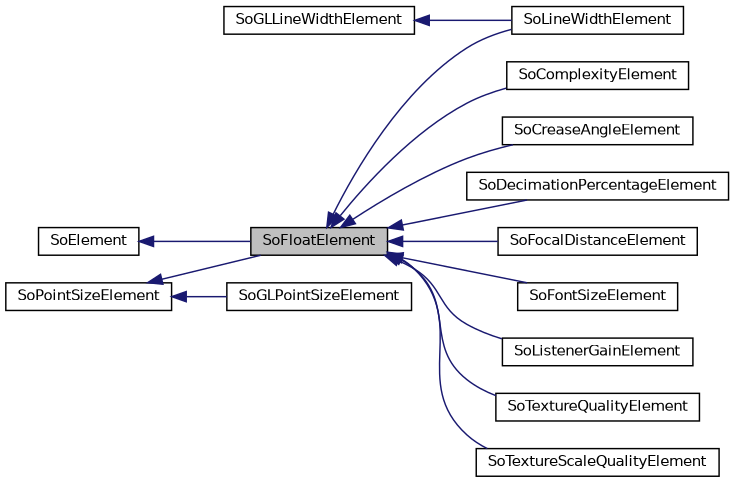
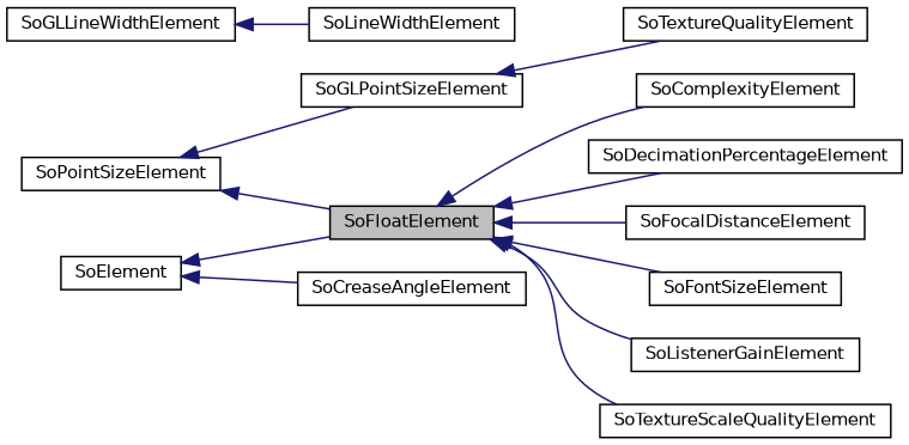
  digraph {
    rankdir=LR
    node [color=black fillcolor=white fontname=Helvetica fontsize=10 shape=record style=filled]
    edge [color=midnightblue dir=back fontname=Helvetica fontsize=10 labelfontname=Helvetica labelfontsize=10 style=solid]
    n1 [fillcolor=grey75 fontcolor=black height=0.2 label=SoFloatElement width=0.4]
    n2 [height=0.2 label=SoComplexityElement width=0.4]
    n3 [height=0.2 label=SoCreaseAngleElement width=0.4]
    n4 [height=0.2 label=SoDecimationPercentageElement width=0.4]
    n5 [height=0.2 label=SoFocalDistanceElement width=0.4]
    n6 [height=0.2 label=SoFontSizeElement width=0.4]
    n7 [height=0.2 label=SoLineWidthElement width=0.4]
    n8 [height=0.2 label=SoListenerGainElement width=0.4]
    n9 [height=0.2 label=SoTextureQualityElement width=0.4]
    n10 [height=0.2 label=SoTextureScaleQualityElement width=0.4]
    n11 [height=0.2 label=SoPointSizeElement width=0.4]
    n12 [height=0.2 label=SoGLPointSizeElement width=0.4]
    n13 [height=0.2 label=SoElement width=0.4]
    n14 [height=0.2 label=SoGLLineWidthElement width=0.4]
    n1 -> n2
-   n1 -> n3
+   n13 -> n3
    n1 -> n4
    n1 -> n5
    n1 -> n6
-   n1 -> n7
    n1 -> n8
-   n1 -> n9
+   n12 -> n9
    n1 -> n10
    n11 -> n1
    n11 -> n12
    n13 -> n1
    n14 -> n7
  }
